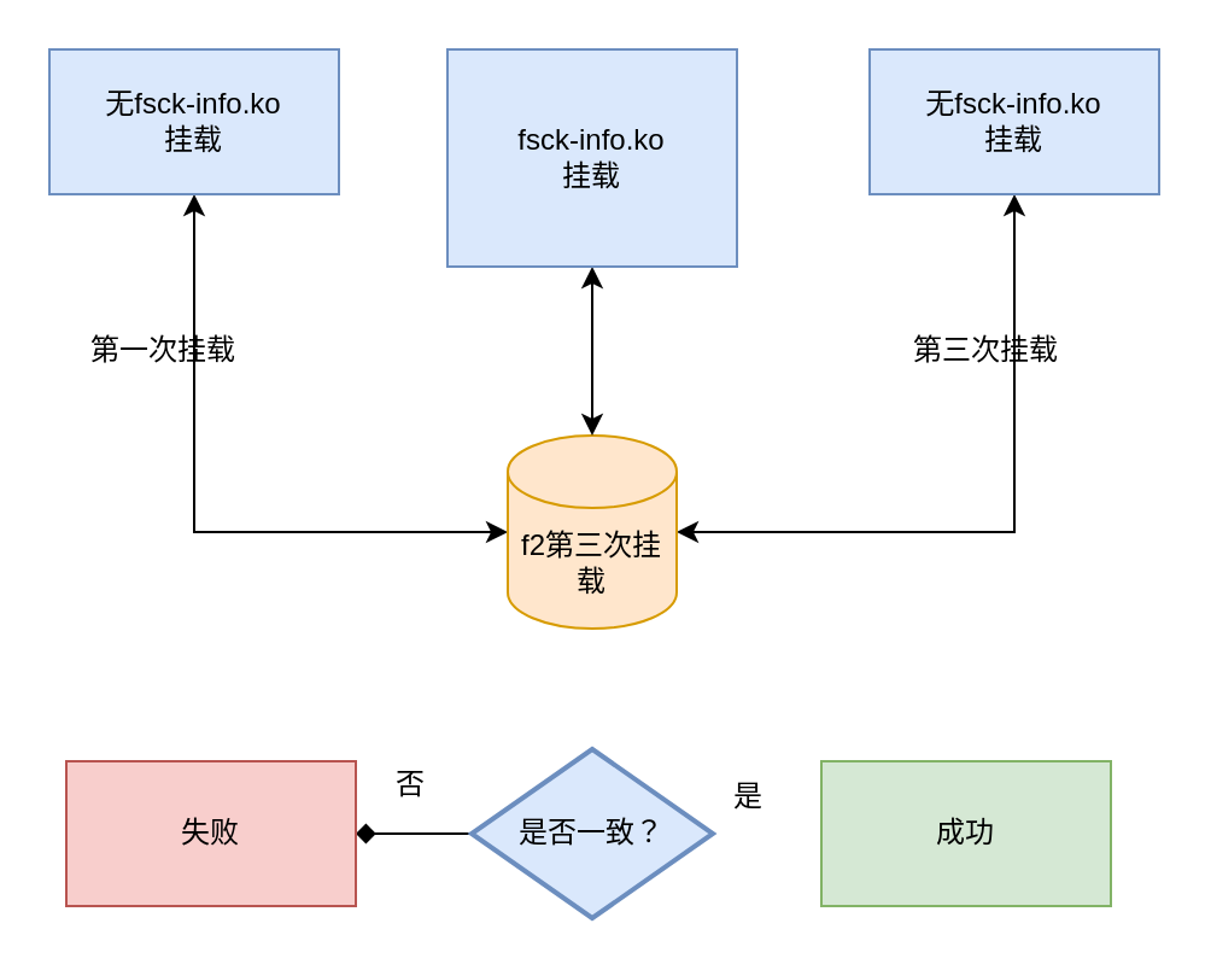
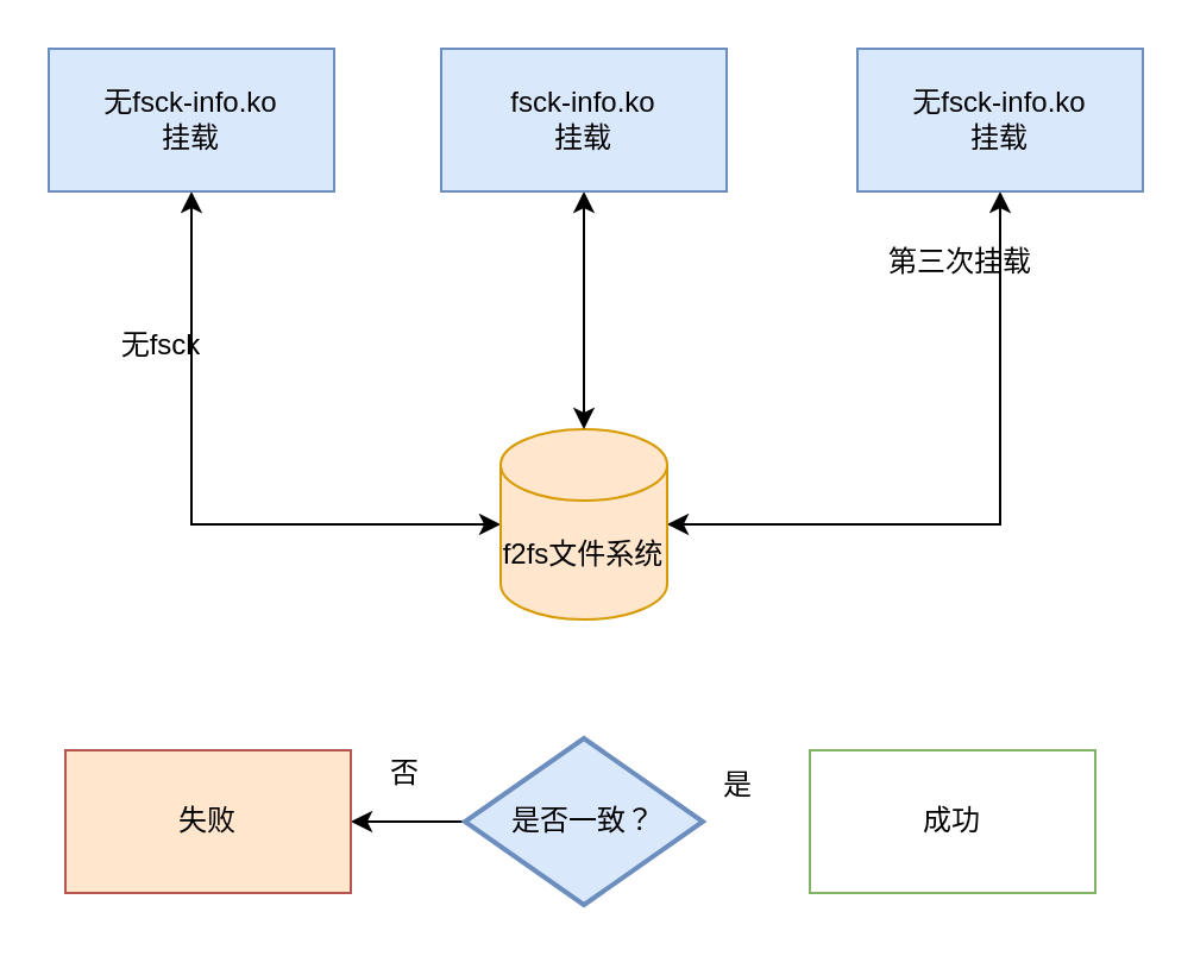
  <mxCell id="0" />
  <mxCell id="1" parent="0" />
  <mxCell id="2" style="edgeStyle=orthogonalEdgeStyle;rounded=0;orthogonalLoop=1;jettySize=auto;html=1;exitX=0.5;exitY=1;exitDx=0;exitDy=0;entryX=0;entryY=0.5;entryDx=0;entryDy=0;entryPerimeter=0;startArrow=classic;startFill=1;" parent="1" source="3" target="5" edge="1"><mxGeometry relative="1" as="geometry" /></mxCell>
  <mxCell id="3" value="无fsck-info.ko&lt;br&gt;挂载" style="rounded=0;whiteSpace=wrap;html=1;fillColor=#dae8fc;strokeColor=#6c8ebf;" parent="1" vertex="1"><mxGeometry x="20" y="20" width="120" height="60" as="geometry" /></mxCell>
  <mxCell id="4" style="edgeStyle=orthogonalEdgeStyle;rounded=0;orthogonalLoop=1;jettySize=auto;html=1;exitX=1;exitY=0.5;exitDx=0;exitDy=0;exitPerimeter=0;entryX=0.5;entryY=1;entryDx=0;entryDy=0;strokeColor=default;startArrow=classic;startFill=1;" parent="1" source="5" target="8" edge="1"><mxGeometry relative="1" as="geometry" /></mxCell>
- <mxCell id="5" value="f2第三次挂载" style="shape=cylinder3;whiteSpace=wrap;html=1;boundedLbl=1;backgroundOutline=1;size=15;fillColor=#ffe6cc;strokeColor=#d79b00;" parent="1" vertex="1"><mxGeometry x="210" y="180" width="70" height="80" as="geometry" /></mxCell>
+ <mxCell id="5" value="f2fs文件系统" style="shape=cylinder3;whiteSpace=wrap;html=1;boundedLbl=1;backgroundOutline=1;size=15;fillColor=#ffe6cc;strokeColor=#d79b00;" parent="1" vertex="1"><mxGeometry x="210" y="180" width="70" height="80" as="geometry" /></mxCell>
  <mxCell id="6" style="edgeStyle=orthogonalEdgeStyle;rounded=0;orthogonalLoop=1;jettySize=auto;html=1;exitX=0.5;exitY=1;exitDx=0;exitDy=0;startArrow=classic;startFill=1;" parent="1" source="7" target="5" edge="1"><mxGeometry relative="1" as="geometry" /></mxCell>
- <mxCell id="7" value="fsck-info.ko&lt;br&gt;挂载" style="rounded=0;whiteSpace=wrap;html=1;fillColor=#dae8fc;strokeColor=#6c8ebf;" parent="1" vertex="1"><mxGeometry x="185" y="20" width="120" height="90" as="geometry" /></mxCell>
+ <mxCell id="7" value="fsck-info.ko&lt;br&gt;挂载" style="rounded=0;whiteSpace=wrap;html=1;fillColor=#dae8fc;strokeColor=#6c8ebf;" parent="1" vertex="1"><mxGeometry x="185" y="20" width="120" height="60" as="geometry" /></mxCell>
  <mxCell id="8" value="无fsck-info.ko&lt;br&gt;挂载" style="rounded=0;whiteSpace=wrap;html=1;fillColor=#dae8fc;strokeColor=#6c8ebf;" parent="1" vertex="1"><mxGeometry x="360" y="20" width="120" height="60" as="geometry" /></mxCell>
- <mxCell id="9" value="第一次挂载" style="text;html=1;strokeColor=none;fillColor=none;align=center;verticalAlign=middle;whiteSpace=wrap;rounded=0;" parent="1" vertex="1"><mxGeometry x="35" y="130" width="65" height="30" as="geometry" /></mxCell>
- <mxCell id="10" style="edgeStyle=orthogonalEdgeStyle;rounded=0;orthogonalLoop=1;jettySize=auto;html=1;exitX=0;exitY=0.5;exitDx=0;exitDy=0;exitPerimeter=0;entryX=1;entryY=0.5;entryDx=0;entryDy=0;endArrow=diamond;" parent="1" source="11" target="13" edge="1"><mxGeometry relative="1" as="geometry" /></mxCell>
+ <mxCell id="9" value="无fsck" style="text;html=1;strokeColor=none;fillColor=none;align=center;verticalAlign=middle;whiteSpace=wrap;rounded=0;" parent="1" vertex="1"><mxGeometry x="35" y="130" width="65" height="30" as="geometry" /></mxCell>
+ <mxCell id="10" style="edgeStyle=orthogonalEdgeStyle;rounded=0;orthogonalLoop=1;jettySize=auto;html=1;exitX=0;exitY=0.5;exitDx=0;exitDy=0;exitPerimeter=0;entryX=1;entryY=0.5;entryDx=0;entryDy=0;" parent="1" source="11" target="13" edge="1"><mxGeometry relative="1" as="geometry" /></mxCell>
  <mxCell id="11" value="是否一致？" style="strokeWidth=2;html=1;shape=mxgraph.flowchart.decision;whiteSpace=wrap;fillColor=#dae8fc;strokeColor=#6c8ebf;" parent="1" vertex="1"><mxGeometry x="195" y="310" width="100" height="70" as="geometry" /></mxCell>
- <mxCell id="12" value="成功" style="rounded=0;whiteSpace=wrap;html=1;fillColor=#d5e8d4;strokeColor=#82b366;" parent="1" vertex="1"><mxGeometry x="340" y="315" width="120" height="60" as="geometry" /></mxCell>
- <mxCell id="13" value="失败" style="rounded=0;whiteSpace=wrap;html=1;fillColor=#f8cecc;strokeColor=#b85450;" parent="1" vertex="1"><mxGeometry x="27" y="315" width="120" height="60" as="geometry" /></mxCell>
+ <mxCell id="12" value="成功" style="rounded=0;whiteSpace=wrap;html=1;fillColor=#ffffff;strokeColor=#82b366;" parent="1" vertex="1"><mxGeometry x="340" y="315" width="120" height="60" as="geometry" /></mxCell>
+ <mxCell id="13" value="失败" style="rounded=0;whiteSpace=wrap;html=1;fillColor=#ffe6cc;strokeColor=#b85450;" parent="1" vertex="1"><mxGeometry x="27" y="315" width="120" height="60" as="geometry" /></mxCell>
  <mxCell id="14" value="是" style="text;html=1;strokeColor=none;fillColor=none;align=center;verticalAlign=middle;whiteSpace=wrap;rounded=0;" parent="1" vertex="1"><mxGeometry x="280" y="315" width="60" height="30" as="geometry" /></mxCell>
  <mxCell id="15" value="否" style="text;html=1;strokeColor=none;fillColor=none;align=center;verticalAlign=middle;whiteSpace=wrap;rounded=0;" parent="1" vertex="1"><mxGeometry x="140" y="310" width="60" height="30" as="geometry" /></mxCell>
- <mxCell id="16" value="第三次挂载" style="text;html=1;strokeColor=none;fillColor=none;align=center;verticalAlign=middle;whiteSpace=wrap;rounded=0;" parent="1" vertex="1"><mxGeometry x="376" y="130" width="65" height="30" as="geometry" /></mxCell>
+ <mxCell id="16" value="第三次挂载" style="text;html=1;strokeColor=none;fillColor=none;align=center;verticalAlign=middle;whiteSpace=wrap;rounded=0;" parent="1" vertex="1"><mxGeometry x="371" y="95" width="65" height="30" as="geometry" /></mxCell>
